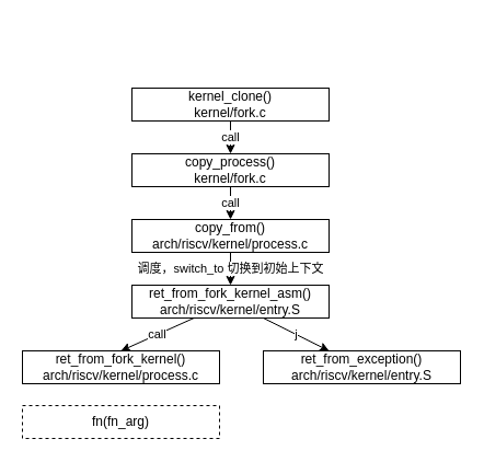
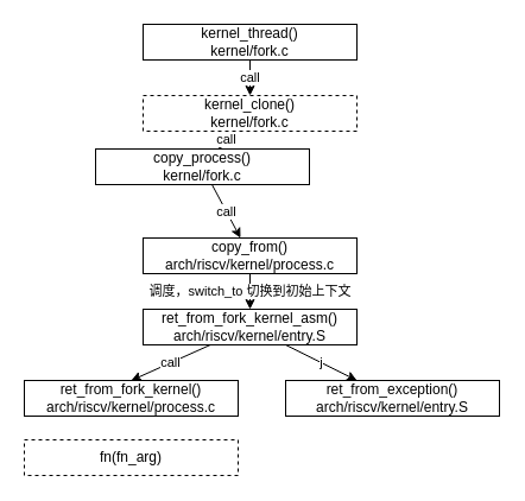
  <mxCell id="0" />
  <mxCell id="1" parent="0" />
+ <mxCell id="2" value="call" style="edgeStyle=none;html=1;" edge="1" parent="1" source="3" target="5"><mxGeometry relative="1" as="geometry" /></mxCell>
+ <mxCell id="3" value="kernel_thread()&lt;div&gt;kernel/fork.c&lt;/div&gt;" style="rounded=0;whiteSpace=wrap;html=1;fontSize=12;" parent="1" vertex="1"><mxGeometry x="120" y="20" width="180" height="30" as="geometry" /></mxCell>
  <mxCell id="4" value="call" style="edgeStyle=none;html=1;" edge="1" parent="1" source="5" target="7"><mxGeometry relative="1" as="geometry" /></mxCell>
- <mxCell id="5" value="kernel_clone()&lt;div&gt;kernel/fork.c&lt;/div&gt;" style="rounded=0;whiteSpace=wrap;html=1;fontSize=12;" vertex="1" parent="1"><mxGeometry x="120" y="80" width="180" height="30" as="geometry" /></mxCell>
+ <mxCell id="5" value="kernel_clone()&lt;div&gt;kernel/fork.c&lt;/div&gt;" style="rounded=0;whiteSpace=wrap;html=1;fontSize=12;dashed=1;" vertex="1" parent="1"><mxGeometry x="120" y="80" width="180" height="30" as="geometry" /></mxCell>
  <mxCell id="6" value="call" style="edgeStyle=none;html=1;" edge="1" parent="1" source="7" target="9"><mxGeometry relative="1" as="geometry" /></mxCell>
- <mxCell id="7" value="copy_process()&lt;div&gt;kernel/fork.c&lt;/div&gt;" style="rounded=0;whiteSpace=wrap;html=1;fontSize=12;" vertex="1" parent="1"><mxGeometry x="120" y="140" width="180" height="30" as="geometry" /></mxCell>
+ <mxCell id="7" value="copy_process()&lt;div&gt;kernel/fork.c&lt;/div&gt;" style="rounded=0;whiteSpace=wrap;html=1;fontSize=12;" vertex="1" parent="1"><mxGeometry x="80" y="125" width="180" height="30" as="geometry" /></mxCell>
  <mxCell id="8" value="调度，switch_to 切换到初始上下文" style="edgeStyle=none;html=1;entryX=0.5;entryY=0;entryDx=0;entryDy=0;" edge="1" parent="1" source="9" target="12"><mxGeometry x="0.016" relative="1" as="geometry"><mxPoint as="offset" /></mxGeometry></mxCell>
  <mxCell id="9" value="copy_from()&lt;div&gt;arch/riscv/kernel/process.c&lt;/div&gt;" style="rounded=0;whiteSpace=wrap;html=1;fontSize=12;" vertex="1" parent="1"><mxGeometry x="120" y="200" width="180" height="30" as="geometry" /></mxCell>
  <mxCell id="10" value="call" style="edgeStyle=none;html=1;entryX=0.5;entryY=0;entryDx=0;entryDy=0;" edge="1" parent="1" source="12" target="13"><mxGeometry relative="1" as="geometry" /></mxCell>
  <mxCell id="11" value="j" style="edgeStyle=none;html=1;" edge="1" parent="1" source="12" target="14"><mxGeometry relative="1" as="geometry" /></mxCell>
  <mxCell id="12" value="ret_from_fork_kernel_asm()&lt;div&gt;arch/riscv/kernel/entry.S&lt;/div&gt;" style="rounded=0;whiteSpace=wrap;html=1;fontSize=12;" vertex="1" parent="1"><mxGeometry x="120" y="260" width="180" height="30" as="geometry" /></mxCell>
  <mxCell id="13" value="ret_from_fork_kernel()&lt;div&gt;arch/riscv/kernel/process.c&lt;/div&gt;" style="rounded=0;whiteSpace=wrap;html=1;fontSize=12;" vertex="1" parent="1"><mxGeometry x="20" y="320" width="180" height="30" as="geometry" /></mxCell>
  <mxCell id="14" value="ret_from_exception()&lt;div&gt;arch/riscv/kernel/entry.S&lt;/div&gt;" style="rounded=0;whiteSpace=wrap;html=1;fontSize=12;" vertex="1" parent="1"><mxGeometry x="240" y="320" width="180" height="30" as="geometry" /></mxCell>
  <mxCell id="15" value="fn(fn_arg)" style="rounded=0;whiteSpace=wrap;html=1;fontSize=12;dashed=1;" vertex="1" parent="1"><mxGeometry x="20" y="370" width="180" height="30" as="geometry" /></mxCell>
